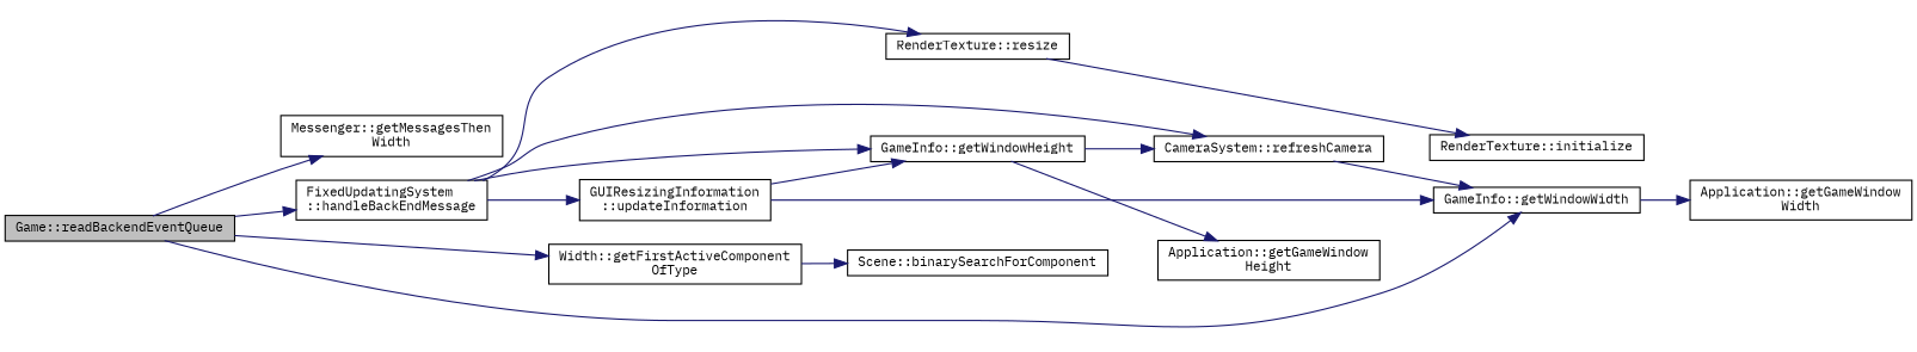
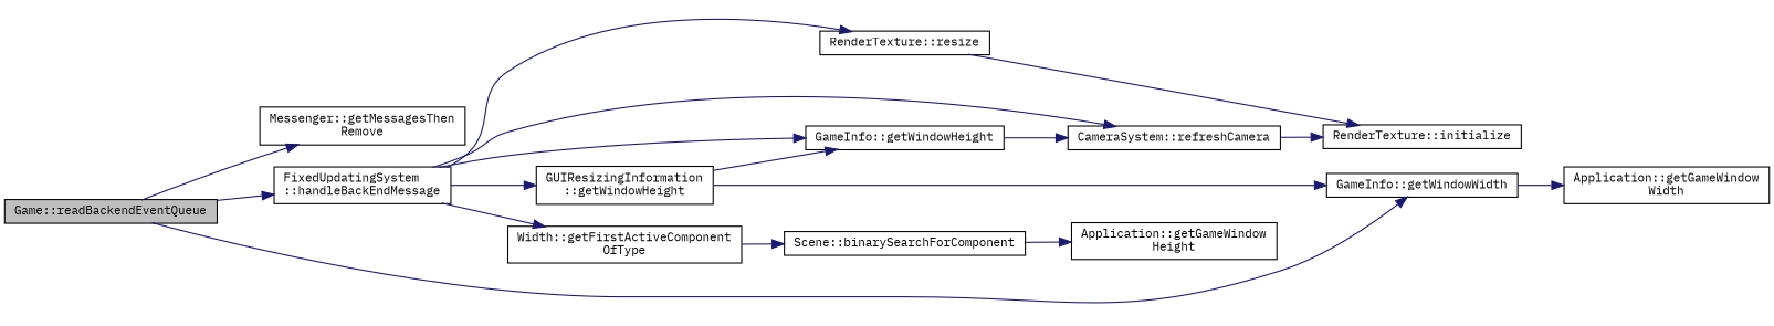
  digraph {
    fontname="IBM Plex Mono"
    rankdir=LR
    node [color=black fillcolor=white fontname="IBM Plex Mono" fontsize=10 shape=record style=filled]
    edge [color=midnightblue fontname="IBM Plex Mono" fontsize=10 labelfontname=Helvetica labelfontsize=10 style=solid]
    n1 [fillcolor=grey75 fontcolor=black height=0.2 label="Game::readBackendEventQueue" width=0.4]
-   n2 [height=0.2 label="Messenger::getMessagesThen\lWidth" width=0.4]
+   n2 [height=0.2 label="Messenger::getMessagesThen\lRemove" width=0.4]
    n3 [height=0.2 label="FixedUpdatingSystem\l::handleBackEndMessage" width=0.4]
    n4 [height=0.2 label="GameInfo::getWindowWidth" width=0.4]
    n5 [height=0.2 label="Width::getFirstActiveComponent\lOfType" width=0.4]
    n6 [height=0.2 label="GameInfo::getWindowHeight" width=0.4]
    n7 [height=0.2 label="CameraSystem::refreshCamera" width=0.4]
    n8 [height=0.2 label="RenderTexture::resize" width=0.4]
-   n9 [height=0.2 label="GUIResizingInformation\l::updateInformation" width=0.4]
+   n9 [height=0.2 label="GUIResizingInformation\l::getWindowHeight" width=0.4]
    n10 [height=0.2 label="Scene::binarySearchForComponent" width=0.4]
    n11 [height=0.2 label="Application::getGameWindow\lHeight" width=0.4]
    n12 [height=0.2 label="Application::getGameWindow\lWidth" width=0.4]
    n13 [height=0.2 label="RenderTexture::initialize" width=0.4]
    n1 -> n2
    n1 -> n3
    n1 -> n4
-   n1 -> n5
+   n3 -> n5
    n3 -> n6
    n3 -> n7
    n3 -> n8
    n3 -> n9
    n4 -> n12
    n5 -> n10
    n6 -> n7
-   n6 -> n11
-   n7 -> n4
+   n10 -> n11
+   n7 -> n13
    n8 -> n13
    n9 -> n4
    n9 -> n6
  }
